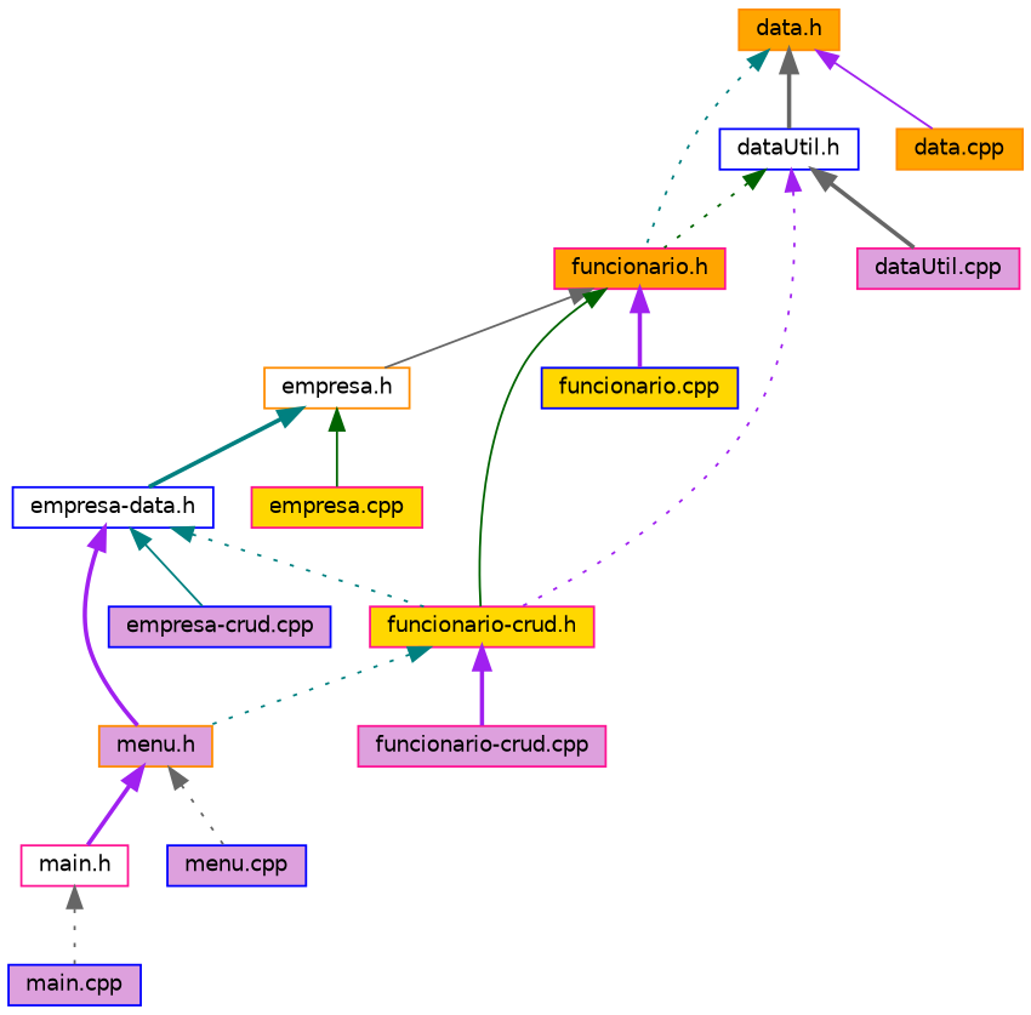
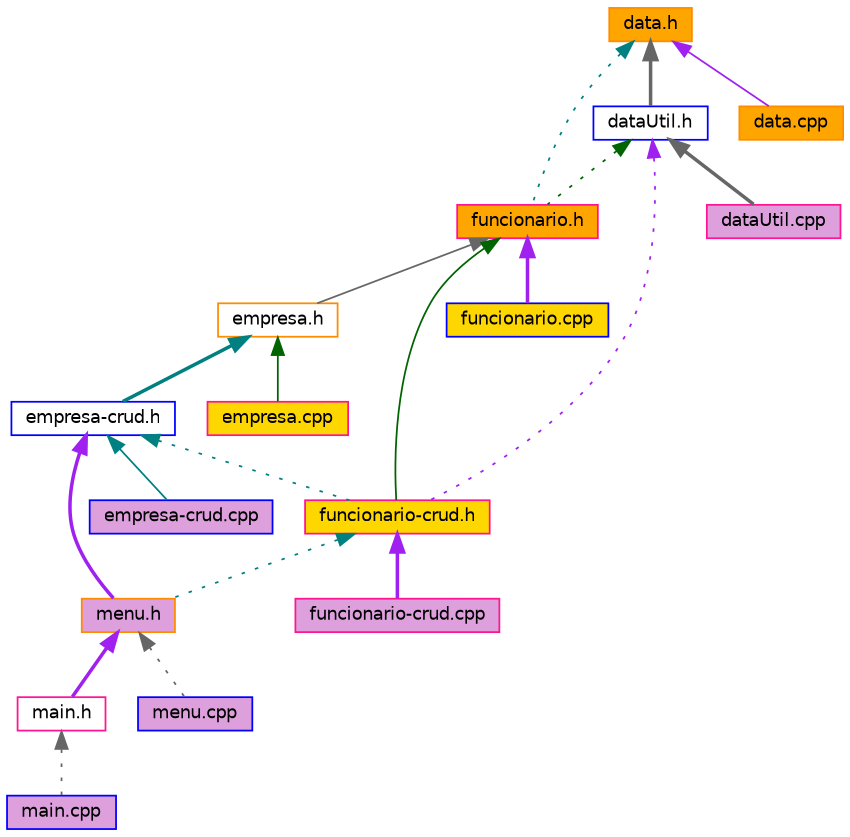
  digraph {
    node [color=deeppink fillcolor=plum fontname=Helvetica fontsize=10 shape=record style=filled]
    edge [color=purple dir=back fontname=Helvetica fontsize=10 labelfontname=Helvetica labelfontsize=10 style=dotted]
    n1 [color=darkorange fillcolor=orange fontcolor=black height=0.2 label="data.h" width=0.4]
    n2 [fillcolor=orange height=0.2 label="funcionario.h" width=0.4]
    n3 [color=blue fillcolor=white height=0.2 label="dataUtil.h" width=0.4]
    n4 [color=darkorange fillcolor=orange height=0.2 label="data.cpp" width=0.4]
    n5 [color=darkorange fillcolor=white height=0.2 label="empresa.h" width=0.4]
    n6 [fillcolor=gold height=0.2 label="funcionario-crud.h" width=0.4]
    n7 [color=blue fillcolor=gold height=0.2 label="funcionario.cpp" width=0.4]
    n8 [height=0.2 label="dataUtil.cpp" width=0.4]
-   n9 [color=blue fillcolor=white height=0.2 label="empresa-data.h" width=0.4]
+   n9 [color=blue fillcolor=white height=0.2 label="empresa-crud.h" width=0.4]
    n10 [fillcolor=gold height=0.2 label="empresa.cpp" width=0.4]
    n11 [color=darkorange height=0.2 label="menu.h" width=0.4]
    n12 [height=0.2 label="funcionario-crud.cpp" width=0.4]
    n13 [color=blue height=0.2 label="empresa-crud.cpp" width=0.4]
    n14 [fillcolor=white height=0.2 label="main.h" width=0.4]
    n15 [color=blue height=0.2 label="menu.cpp" width=0.4]
    n16 [color=blue height=0.2 label="main.cpp" width=0.4]
    n1 -> n2 [color=teal]
    n1 -> n3 [color=gray40 style=bold]
    n1 -> n4 [style=solid]
    n2 -> n5 [color=gray40 style=solid]
    n2 -> n6 [color=darkgreen style=solid]
    n2 -> n7 [style=bold]
    n3 -> n2 [color=darkgreen]
    n3 -> n6
    n3 -> n8 [color=gray40 style=bold]
    n5 -> n9 [color=teal style=bold]
    n5 -> n10 [color=darkgreen style=solid]
    n6 -> n11 [color=teal]
    n6 -> n12 [style=bold]
    n9 -> n6 [color=teal]
    n9 -> n11 [style=bold]
    n9 -> n13 [color=teal style=solid]
    n11 -> n14 [style=bold]
    n11 -> n15 [color=gray40]
    n14 -> n16 [color=gray40]
  }
